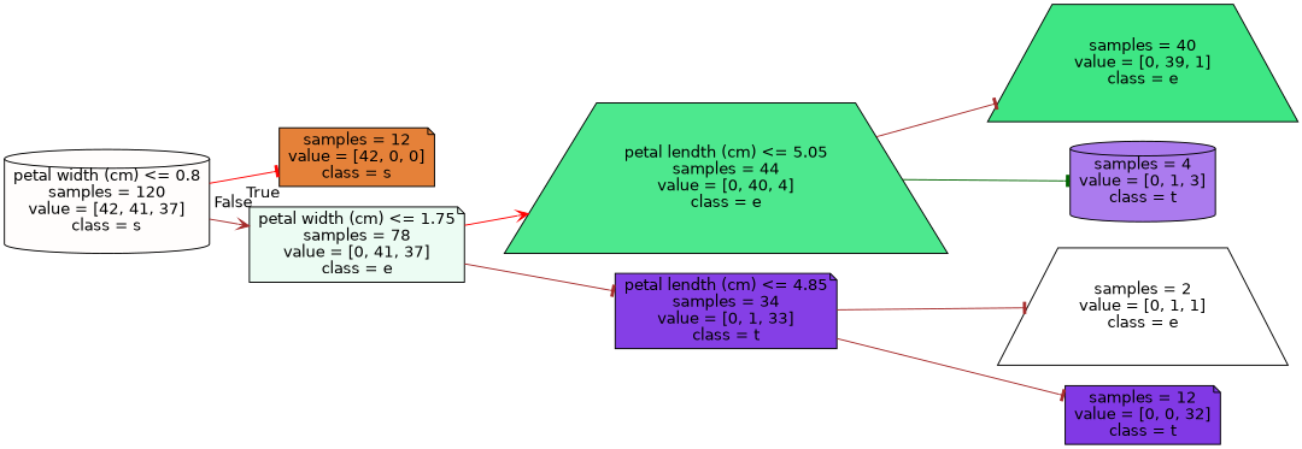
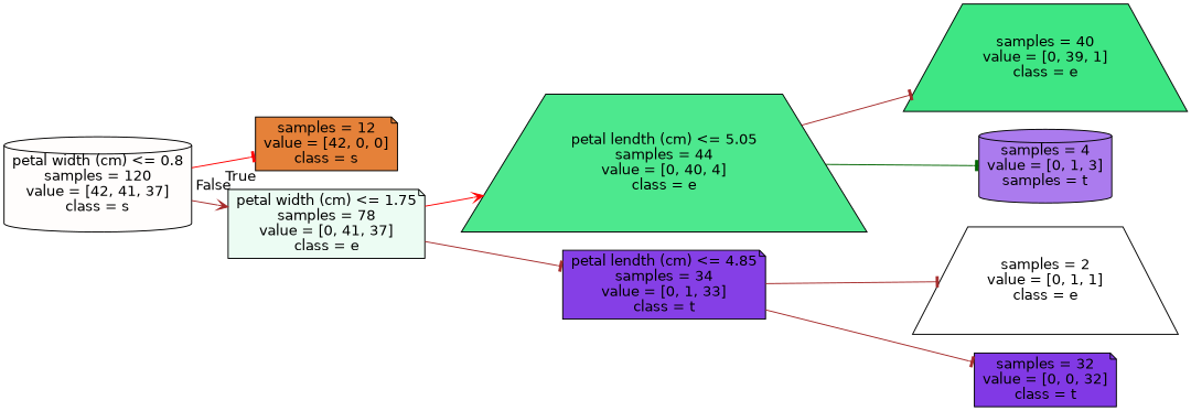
  digraph {
    rankdir=LR
    node [color=black fontname=helvetica shape=note style=filled]
    edge [arrowhead=tee color=brown fontname=helvetica]
    n1 [fillcolor="#fffdfc" label="petal width (cm) <= 0.8\nsamples = 120\nvalue = [42, 41, 37]\nclass = s" shape=cylinder]
    n2 [fillcolor="#e58139" label="samples = 12\nvalue = [42, 0, 0]\nclass = s"]
    n3 [fillcolor="#ecfcf3" label="petal width (cm) <= 1.75\nsamples = 78\nvalue = [0, 41, 37]\nclass = e"]
    n4 [fillcolor="#4de88e" label="petal lendth (cm) <= 5.05\nsamples = 44\nvalue = [0, 40, 4]\nclass = e" shape=trapezium]
    n5 [fillcolor="#853fe6" label="petal lendth (cm) <= 4.85\nsamples = 34\nvalue = [0, 1, 33]\nclass = t"]
    n6 [fillcolor="#3ee684" label="samples = 40\nvalue = [0, 39, 1]\nclass = e" shape=trapezium]
-   n7 [fillcolor="#ab7bee" label="samples = 4\nvalue = [0, 1, 3]\nclass = t" shape=cylinder]
+   n7 [fillcolor="#ab7bee" label="samples = 4\nvalue = [0, 1, 3]\nsamples = t" shape=cylinder]
    n8 [fillcolor="#ffffff" label="samples = 2\nvalue = [0, 1, 1]\nclass = e" shape=trapezium]
-   n9 [fillcolor="#8139e5" label="samples = 12\nvalue = [0, 0, 32]\nclass = t"]
+   n9 [fillcolor="#8139e5" label="samples = 32\nvalue = [0, 0, 32]\nclass = t"]
    n1 -> n2 [color=red headlabel=True labelangle=45 labeldistance=2.5]
    n1 -> n3 [arrowhead=vee headlabel=False labelangle=-45 labeldistance=2.5]
    n3 -> n4 [arrowhead=vee color=red]
    n3 -> n5
    n4 -> n6
    n4 -> n7 [color=darkgreen]
    n5 -> n8
    n5 -> n9
  }
